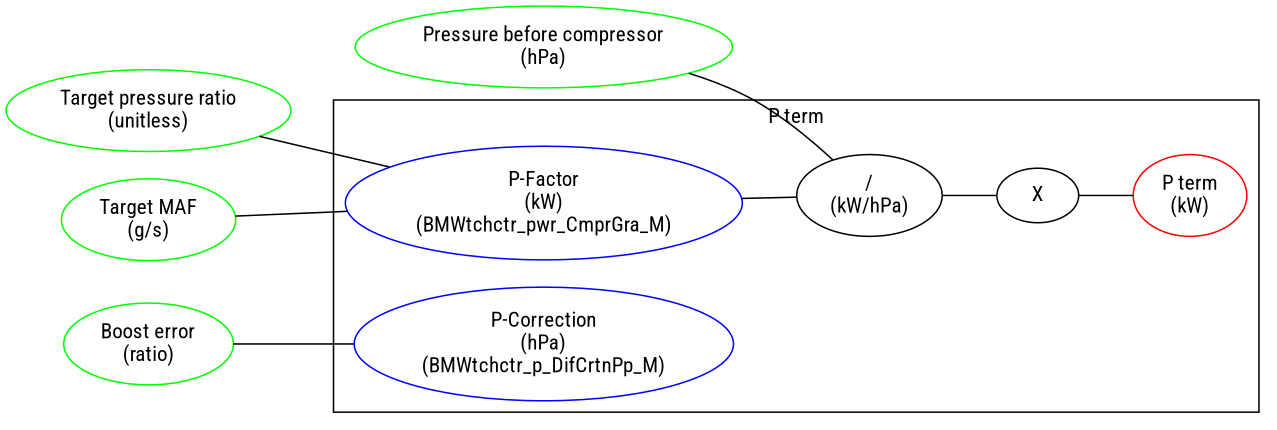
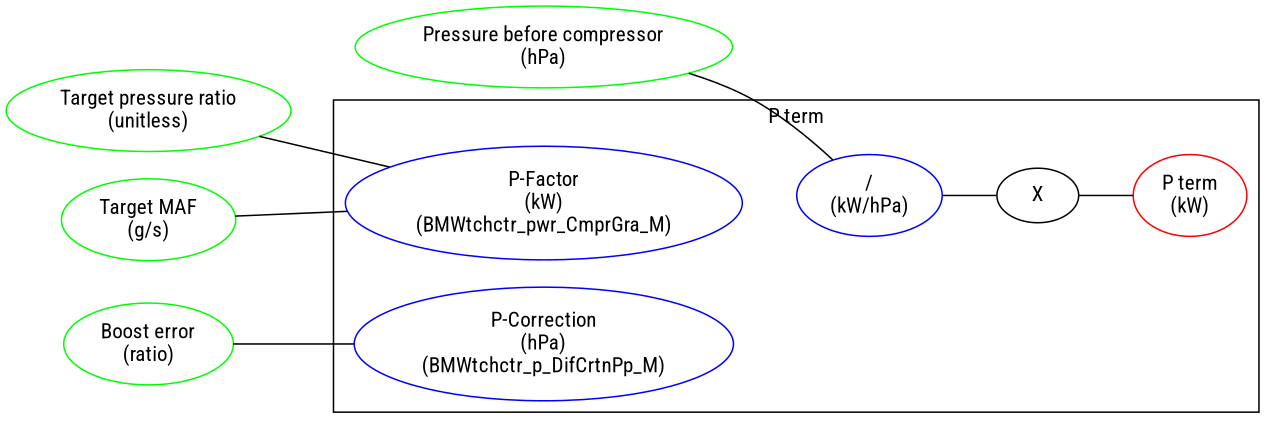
  graph {
    fontname="Roboto Condensed"
    rankdir=LR
    node [color=green fontname="Roboto Condensed"]
    edge [fontname="Roboto Condensed"]
    n1 [color=blue label="P-Factor\n(kW)\n(BMWtchctr_pwr_CmprGra_M)"]
-   n2 [label="/\n(kW/hPa)" color=""]
+   n2 [label="/\n(kW/hPa)" color=blue]
    n3 [color=blue label="P-Correction\n(hPa)\n(BMWtchctr_p_DifCrtnPp_M)"]
    n4 [label=X color=""]
    n5 [color=red label="P term\n(kW)"]
    n6 [label="Target pressure ratio\n(unitless)"]
    n7 [label="Target MAF\n(g/s)"]
    n8 [label="Pressure before compressor\n(hPa)"]
    n9 [label="Boost error\n(ratio)"]
    subgraph cluster_1 {
      label="P term"
      n1
      n2
      n3
      n4
      n5
    }
-   n1 -- n2
    n2 -- n4
    n4 -- n5
    n6 -- n1
    n7 -- n1
    n8 -- n2
    n9 -- n3
  }
